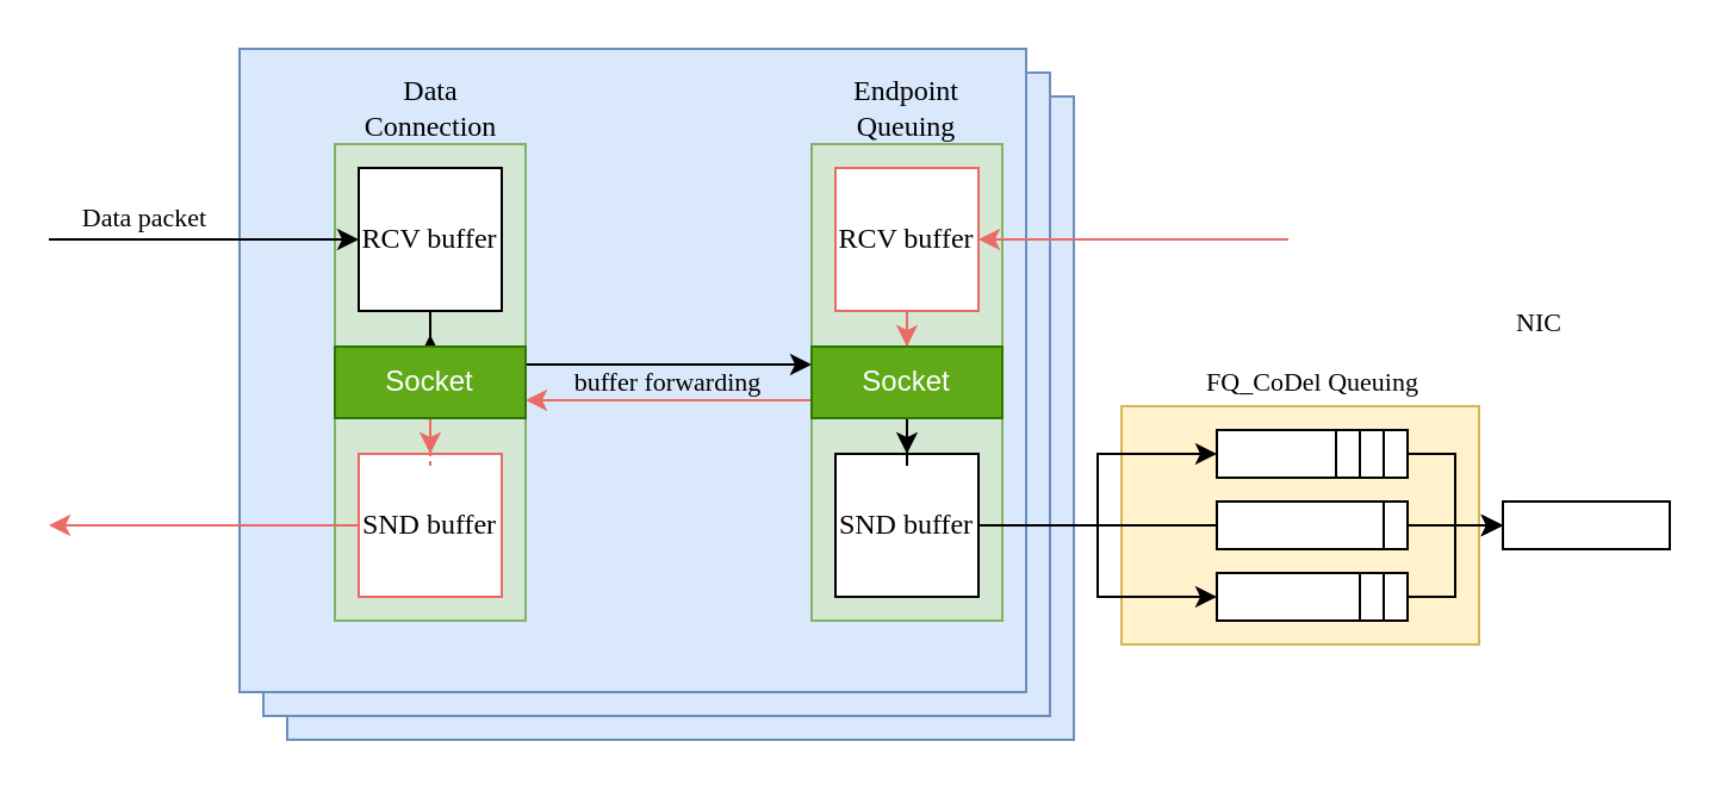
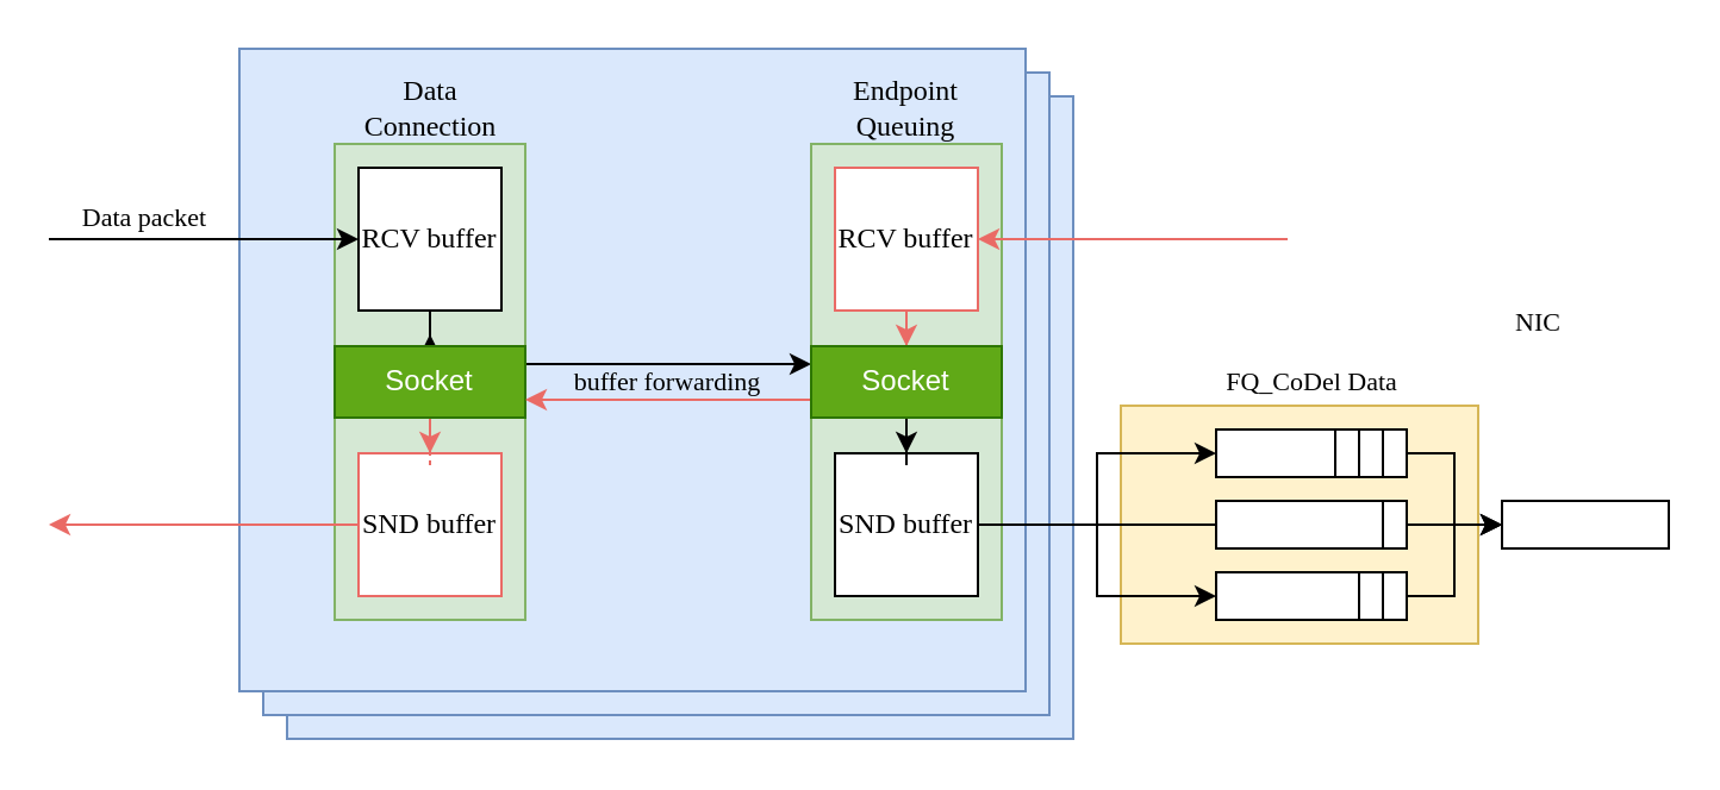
  <mxCell id="0" />
  <mxCell id="1" parent="0" />
  <mxCell id="2" value="" style="rounded=0;whiteSpace=wrap;html=1;fillColor=#dae8fc;strokeColor=#6c8ebf;" vertex="1" parent="1"><mxGeometry x="120" y="40" width="330" height="270" as="geometry" /></mxCell>
  <mxCell id="3" value="" style="rounded=0;whiteSpace=wrap;html=1;fillColor=#dae8fc;strokeColor=#6c8ebf;" vertex="1" parent="1"><mxGeometry x="110" y="30" width="330" height="270" as="geometry" /></mxCell>
  <mxCell id="4" value="" style="rounded=0;whiteSpace=wrap;html=1;labelBackgroundColor=none;fontFamily=Times New Roman;fontSize=11;fillColor=#fff2cc;strokeColor=#d6b656;" vertex="1" parent="1"><mxGeometry x="470" y="170" width="150" height="100" as="geometry" /></mxCell>
  <mxCell id="5" value="" style="rounded=0;whiteSpace=wrap;html=1;fillColor=#dae8fc;strokeColor=#6c8ebf;" parent="1" vertex="1"><mxGeometry x="100" y="20" width="330" height="270" as="geometry" /></mxCell>
  <mxCell id="6" value="" style="rounded=0;whiteSpace=wrap;html=1;fillColor=#d5e8d4;strokeColor=#82b366;" parent="1" vertex="1"><mxGeometry x="140" y="60" width="80" height="200" as="geometry" /></mxCell>
  <mxCell id="7" value="" style="rounded=0;whiteSpace=wrap;html=1;fillColor=#d5e8d4;strokeColor=#82b366;" parent="1" vertex="1"><mxGeometry x="340" y="60" width="80" height="200" as="geometry" /></mxCell>
  <mxCell id="8" value="&lt;font face=&quot;Times New Roman&quot;&gt;Data Connection&lt;/font&gt;" style="text;html=1;strokeColor=none;fillColor=none;align=center;verticalAlign=middle;whiteSpace=wrap;rounded=0;" parent="1" vertex="1"><mxGeometry x="142.5" y="30" width="75" height="30" as="geometry" /></mxCell>
  <mxCell id="9" value="&lt;font face=&quot;Times New Roman&quot;&gt;Endpoint Queuing&lt;/font&gt;" style="text;html=1;strokeColor=none;fillColor=none;align=center;verticalAlign=middle;whiteSpace=wrap;rounded=0;" parent="1" vertex="1"><mxGeometry x="335" y="30" width="90" height="30" as="geometry" /></mxCell>
  <mxCell id="10" style="edgeStyle=orthogonalEdgeStyle;rounded=0;orthogonalLoop=1;jettySize=auto;html=1;fontFamily=Times New Roman;startArrow=none;startFill=0;endArrow=classic;endFill=1;strokeColor=#EA6B66;" parent="1" source="11" edge="1"><mxGeometry relative="1" as="geometry"><mxPoint x="20" y="220" as="targetPoint" /></mxGeometry></mxCell>
  <mxCell id="11" value="SND buffer" style="rounded=0;whiteSpace=wrap;html=1;fontFamily=Times New Roman;strokeColor=#EA6B66;" parent="1" vertex="1"><mxGeometry x="150" y="190" width="60" height="60" as="geometry" /></mxCell>
  <mxCell id="12" style="edgeStyle=orthogonalEdgeStyle;rounded=0;orthogonalLoop=1;jettySize=auto;html=1;startArrow=classic;startFill=1;endArrow=none;endFill=0;" parent="1" source="15" edge="1"><mxGeometry relative="1" as="geometry"><mxPoint x="20" y="100" as="targetPoint" /></mxGeometry></mxCell>
  <mxCell id="13" value="Data packet" style="edgeLabel;html=1;align=center;verticalAlign=middle;resizable=0;points=[];fontFamily=Times New Roman;" parent="12" vertex="1" connectable="0"><mxGeometry x="0.221" y="-1" relative="1" as="geometry"><mxPoint x="-11" y="-9" as="offset" /></mxGeometry></mxCell>
  <mxCell id="14" style="edgeStyle=orthogonalEdgeStyle;rounded=0;orthogonalLoop=1;jettySize=auto;html=1;startArrow=none;startFill=0;endArrow=classic;endFill=1;" parent="1" source="15" edge="1"><mxGeometry relative="1" as="geometry"><mxPoint x="180" y="140" as="targetPoint" /></mxGeometry></mxCell>
  <mxCell id="15" value="RCV buffer" style="rounded=0;whiteSpace=wrap;html=1;fontFamily=Times New Roman;" parent="1" vertex="1"><mxGeometry x="150" y="70" width="60" height="60" as="geometry" /></mxCell>
  <mxCell id="16" style="edgeStyle=orthogonalEdgeStyle;rounded=0;orthogonalLoop=1;jettySize=auto;html=1;fontFamily=Times New Roman;startArrow=classic;startFill=1;endArrow=none;endFill=0;strokeColor=#EA6B66;" parent="1" source="18" edge="1"><mxGeometry relative="1" as="geometry"><mxPoint x="540" y="100" as="targetPoint" /></mxGeometry></mxCell>
  <mxCell id="17" style="edgeStyle=orthogonalEdgeStyle;rounded=0;orthogonalLoop=1;jettySize=auto;html=1;entryX=0.5;entryY=0;entryDx=0;entryDy=0;dashed=1;fontFamily=Times New Roman;startArrow=none;startFill=0;endArrow=classic;endFill=1;strokeColor=#EA6B66;" parent="1" source="18" target="28" edge="1"><mxGeometry relative="1" as="geometry" /></mxCell>
  <mxCell id="18" value="RCV buffer" style="rounded=0;whiteSpace=wrap;html=1;fontFamily=Times New Roman;strokeColor=#EA6B66;" parent="1" vertex="1"><mxGeometry x="350" y="70" width="60" height="60" as="geometry" /></mxCell>
  <mxCell id="19" style="edgeStyle=orthogonalEdgeStyle;rounded=0;orthogonalLoop=1;jettySize=auto;html=1;startArrow=none;startFill=0;endArrow=classic;endFill=1;" parent="1" source="22" edge="1"><mxGeometry relative="1" as="geometry"><mxPoint x="540" y="220" as="targetPoint" /></mxGeometry></mxCell>
  <mxCell id="20" style="edgeStyle=orthogonalEdgeStyle;rounded=0;orthogonalLoop=1;jettySize=auto;html=1;entryX=0;entryY=0.5;entryDx=0;entryDy=0;fontFamily=Times New Roman;fontSize=11;" edge="1" parent="1" source="22" target="31"><mxGeometry relative="1" as="geometry" /></mxCell>
  <mxCell id="21" style="edgeStyle=orthogonalEdgeStyle;rounded=0;orthogonalLoop=1;jettySize=auto;html=1;entryX=0;entryY=0.5;entryDx=0;entryDy=0;fontFamily=Times New Roman;fontSize=11;" edge="1" parent="1" source="22" target="35"><mxGeometry relative="1" as="geometry" /></mxCell>
  <mxCell id="22" value="SND buffer" style="rounded=0;whiteSpace=wrap;html=1;fontFamily=Times New Roman;" parent="1" vertex="1"><mxGeometry x="350" y="190" width="60" height="60" as="geometry" /></mxCell>
  <mxCell id="23" style="edgeStyle=orthogonalEdgeStyle;rounded=0;orthogonalLoop=1;jettySize=auto;html=1;entryX=0;entryY=0.25;entryDx=0;entryDy=0;fontFamily=Times New Roman;startArrow=none;startFill=0;endArrow=classic;endFill=1;exitX=1;exitY=0.25;exitDx=0;exitDy=0;" parent="1" source="25" target="28" edge="1"><mxGeometry relative="1" as="geometry" /></mxCell>
  <mxCell id="24" style="edgeStyle=orthogonalEdgeStyle;rounded=0;orthogonalLoop=1;jettySize=auto;html=1;entryX=0.5;entryY=0;entryDx=0;entryDy=0;dashed=1;fontFamily=Times New Roman;startArrow=none;startFill=0;endArrow=classic;endFill=1;strokeColor=#EA6B66;" parent="1" source="25" target="11" edge="1"><mxGeometry relative="1" as="geometry" /></mxCell>
  <mxCell id="25" value="Socket" style="rounded=0;whiteSpace=wrap;html=1;fillColor=#60a917;fontColor=#ffffff;strokeColor=#2D7600;" parent="1" vertex="1"><mxGeometry x="140" y="145" width="80" height="30" as="geometry" /></mxCell>
  <mxCell id="26" style="edgeStyle=orthogonalEdgeStyle;rounded=0;orthogonalLoop=1;jettySize=auto;html=1;entryX=1;entryY=0.75;entryDx=0;entryDy=0;fontFamily=Times New Roman;startArrow=none;startFill=0;endArrow=classic;endFill=1;exitX=0;exitY=0.75;exitDx=0;exitDy=0;strokeColor=#EA6B66;" parent="1" source="28" target="25" edge="1"><mxGeometry relative="1" as="geometry" /></mxCell>
  <mxCell id="27" style="edgeStyle=orthogonalEdgeStyle;rounded=0;orthogonalLoop=1;jettySize=auto;html=1;entryX=0.5;entryY=0;entryDx=0;entryDy=0;strokeColor=#000000;fontFamily=Times New Roman;startArrow=none;startFill=0;endArrow=classic;endFill=1;" parent="1" source="28" target="22" edge="1"><mxGeometry relative="1" as="geometry" /></mxCell>
  <mxCell id="28" value="Socket" style="rounded=0;whiteSpace=wrap;html=1;fillColor=#60a917;fontColor=#ffffff;strokeColor=#2D7600;" parent="1" vertex="1"><mxGeometry x="340" y="145" width="80" height="30" as="geometry" /></mxCell>
  <mxCell id="29" value="&lt;font style=&quot;font-size: 11px;&quot;&gt;buffer forwarding&lt;/font&gt;" style="text;html=1;strokeColor=none;fillColor=none;align=center;verticalAlign=middle;whiteSpace=wrap;rounded=0;fontFamily=Times New Roman;" vertex="1" parent="1"><mxGeometry x="220" y="155" width="120" height="10" as="geometry" /></mxCell>
  <mxCell id="30" style="edgeStyle=orthogonalEdgeStyle;rounded=0;orthogonalLoop=1;jettySize=auto;html=1;entryX=0;entryY=0.5;entryDx=0;entryDy=0;fontFamily=Times New Roman;fontSize=11;" edge="1" parent="1" source="31" target="37"><mxGeometry relative="1" as="geometry" /></mxCell>
  <mxCell id="31" value="" style="rounded=0;whiteSpace=wrap;html=1;labelBackgroundColor=none;fontFamily=Times New Roman;fontSize=11;" vertex="1" parent="1"><mxGeometry x="510" y="180" width="80" height="20" as="geometry" /></mxCell>
  <mxCell id="32" style="edgeStyle=orthogonalEdgeStyle;rounded=0;orthogonalLoop=1;jettySize=auto;html=1;entryX=0;entryY=0.5;entryDx=0;entryDy=0;fontFamily=Times New Roman;fontSize=11;" edge="1" parent="1" source="33" target="37"><mxGeometry relative="1" as="geometry" /></mxCell>
  <mxCell id="33" value="" style="rounded=0;whiteSpace=wrap;html=1;labelBackgroundColor=none;fontFamily=Times New Roman;fontSize=11;" vertex="1" parent="1"><mxGeometry x="510" y="210" width="80" height="20" as="geometry" /></mxCell>
  <mxCell id="34" style="edgeStyle=orthogonalEdgeStyle;rounded=0;orthogonalLoop=1;jettySize=auto;html=1;entryX=0;entryY=0.5;entryDx=0;entryDy=0;fontFamily=Times New Roman;fontSize=11;" edge="1" parent="1" source="35" target="37"><mxGeometry relative="1" as="geometry" /></mxCell>
  <mxCell id="35" value="" style="rounded=0;whiteSpace=wrap;html=1;labelBackgroundColor=none;fontFamily=Times New Roman;fontSize=11;" vertex="1" parent="1"><mxGeometry x="510" y="240" width="80" height="20" as="geometry" /></mxCell>
- <mxCell id="36" value="FQ_CoDel Queuing" style="text;html=1;align=center;verticalAlign=middle;resizable=0;points=[];autosize=1;strokeColor=none;fillColor=none;fontSize=11;fontFamily=Times New Roman;" vertex="1" parent="1"><mxGeometry x="495" y="145" width="110" height="30" as="geometry" /></mxCell>
+ <mxCell id="36" value="FQ_CoDel Data" style="text;html=1;align=center;verticalAlign=middle;resizable=0;points=[];autosize=1;strokeColor=none;fillColor=none;fontSize=11;fontFamily=Times New Roman;" vertex="1" parent="1"><mxGeometry x="495" y="145" width="110" height="30" as="geometry" /></mxCell>
  <mxCell id="37" value="" style="rounded=0;whiteSpace=wrap;html=1;labelBackgroundColor=none;fontFamily=Times New Roman;fontSize=11;" vertex="1" parent="1"><mxGeometry x="630" y="210" width="70" height="20" as="geometry" /></mxCell>
  <mxCell id="38" value="NIC" style="text;html=1;align=center;verticalAlign=middle;resizable=0;points=[];autosize=1;strokeColor=none;fillColor=none;fontSize=11;fontFamily=Times New Roman;" vertex="1" parent="1"><mxGeometry x="625" y="120" width="40" height="30" as="geometry" /></mxCell>
  <mxCell id="39" value="" style="rounded=0;whiteSpace=wrap;html=1;labelBackgroundColor=none;fontFamily=Times New Roman;fontSize=11;" vertex="1" parent="1"><mxGeometry x="580" y="180" width="10" height="20" as="geometry" /></mxCell>
  <mxCell id="40" value="" style="rounded=0;whiteSpace=wrap;html=1;labelBackgroundColor=none;fontFamily=Times New Roman;fontSize=11;" vertex="1" parent="1"><mxGeometry x="570" y="180" width="10" height="20" as="geometry" /></mxCell>
  <mxCell id="41" value="" style="rounded=0;whiteSpace=wrap;html=1;labelBackgroundColor=none;fontFamily=Times New Roman;fontSize=11;" vertex="1" parent="1"><mxGeometry x="560" y="180" width="10" height="20" as="geometry" /></mxCell>
  <mxCell id="42" value="" style="rounded=0;whiteSpace=wrap;html=1;labelBackgroundColor=none;fontFamily=Times New Roman;fontSize=11;" vertex="1" parent="1"><mxGeometry x="580" y="210" width="10" height="20" as="geometry" /></mxCell>
  <mxCell id="43" value="" style="rounded=0;whiteSpace=wrap;html=1;labelBackgroundColor=none;fontFamily=Times New Roman;fontSize=11;" vertex="1" parent="1"><mxGeometry x="580" y="240" width="10" height="20" as="geometry" /></mxCell>
  <mxCell id="44" value="" style="rounded=0;whiteSpace=wrap;html=1;labelBackgroundColor=none;fontFamily=Times New Roman;fontSize=11;" vertex="1" parent="1"><mxGeometry x="570" y="240" width="10" height="20" as="geometry" /></mxCell>
